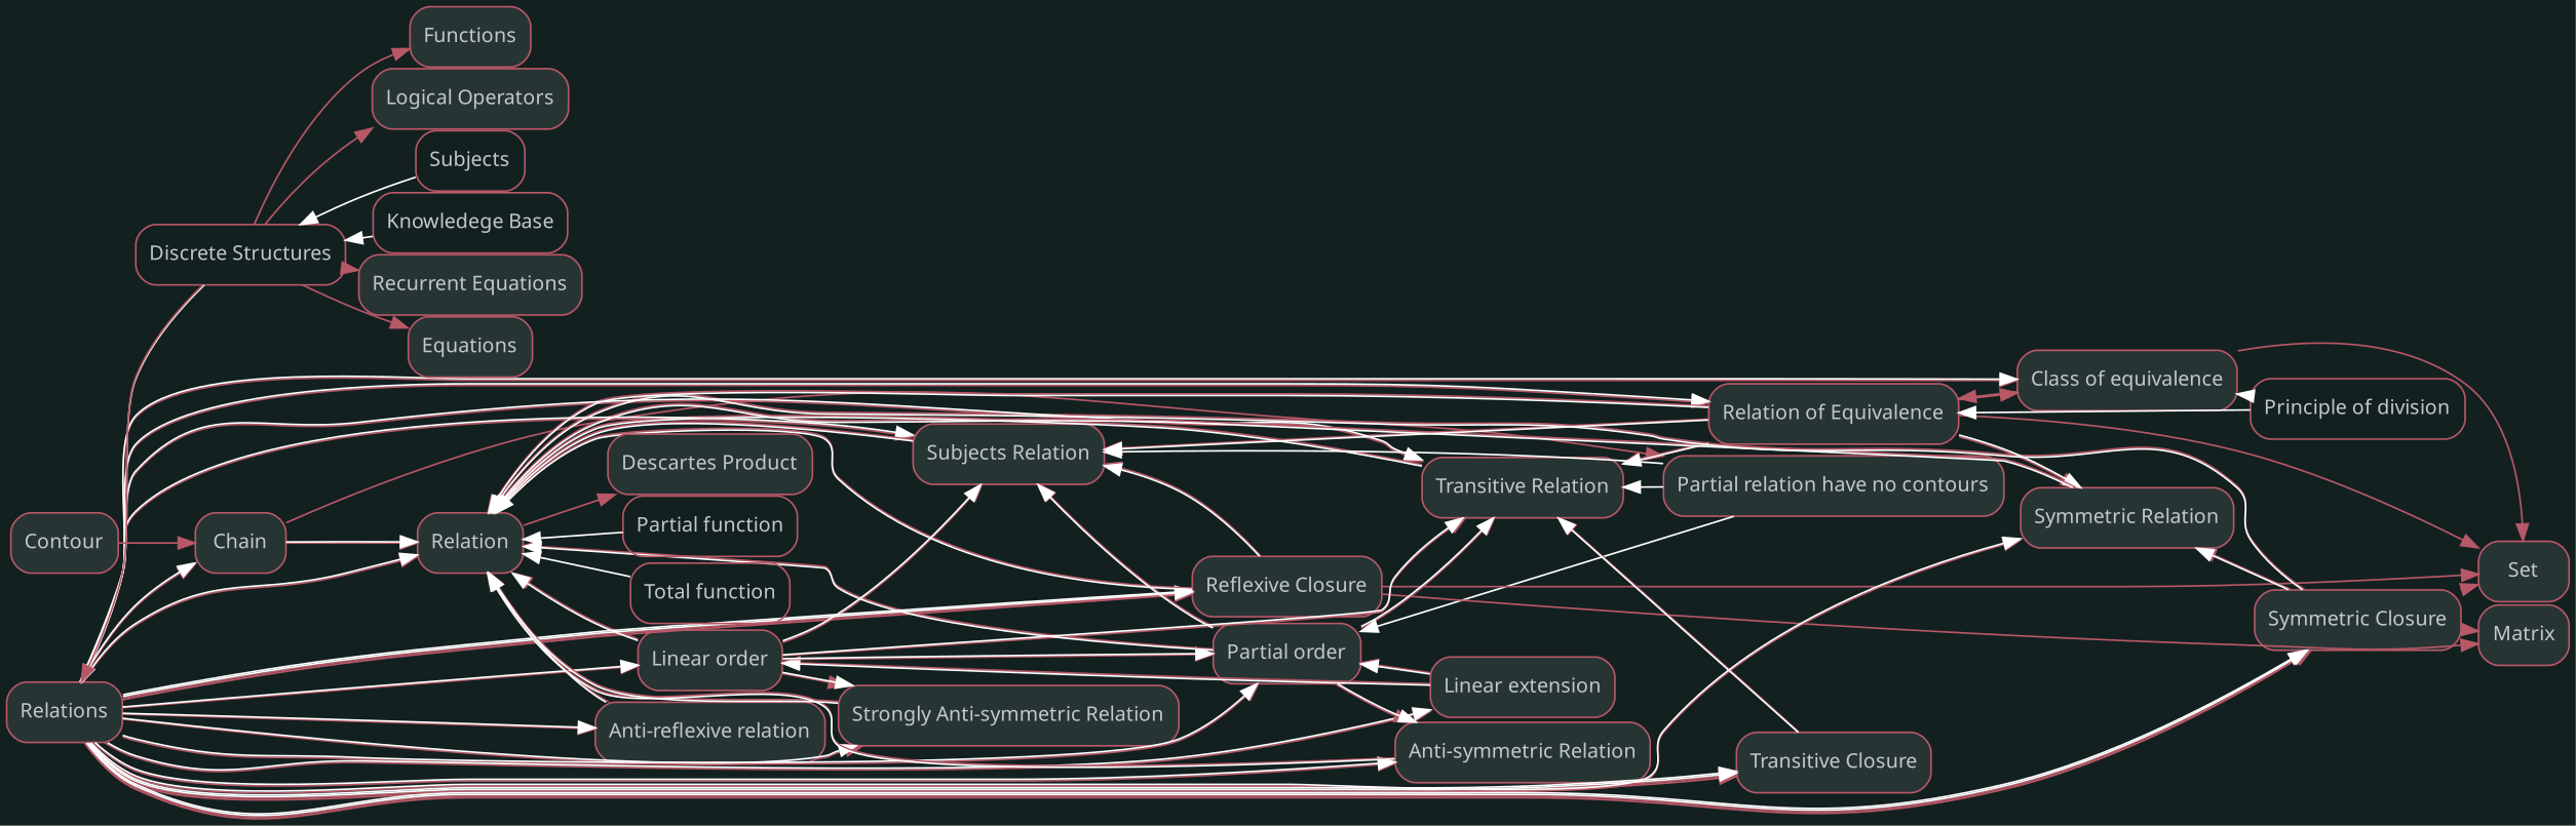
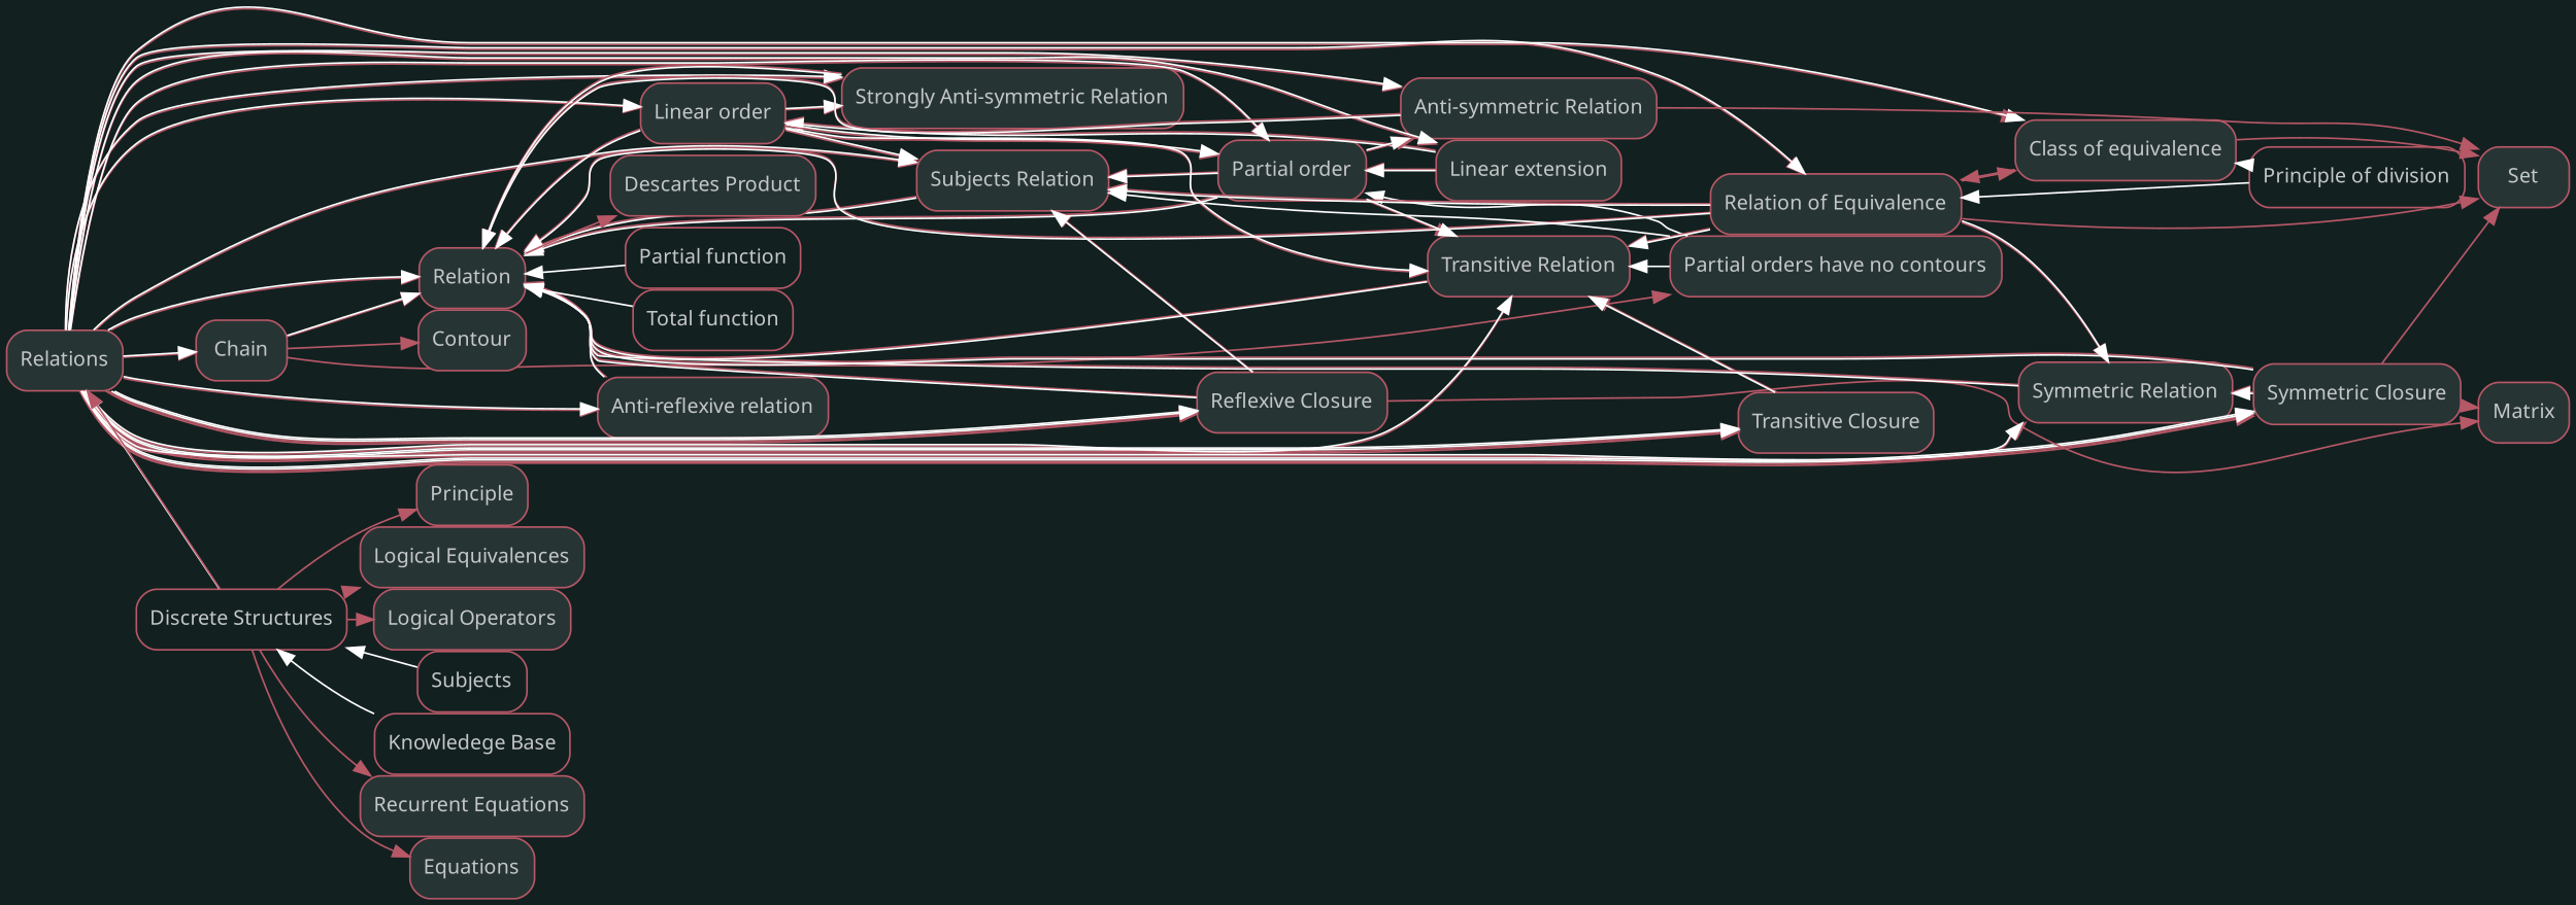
  digraph {
    bgcolor="#132020"
    nodesep=0
    rankdir=LR
    ranksep=0
    node [color="#b75867" fillcolor="#273434" fontcolor="#c4c7c7" fontname=sans fontsize="12px" labelfontname=sans shape=rectangle style="rounded,filled"]
    edge [color="#b75867"]
    n1 [label=Relations]
    n2 [label=Chain]
    n3 [label="Linear extension"]
    n4 [label="Linear order"]
    n5 [label="Partial order"]
    n6 [label="Class of equivalence"]
    n7 [label="Relation of Equivalence"]
    n8 [label="Transitive Closure"]
    n9 [label="Symmetric Closure"]
    n10 [label="Reflexive Closure"]
    n11 [label="Transitive Relation"]
    n12 [label="Strongly Anti-symmetric Relation"]
    n13 [label="Anti-symmetric Relation"]
    n14 [label="Symmetric Relation"]
    n15 [label="Anti-reflexive relation"]
    n16 [label="Subjects Relation"]
    n17 [label=Relation]
-   n18 [label="Partial relation have no contours"]
+   n18 [label="Partial orders have no contours"]
    n19 [fillcolor="#FFFFFF" label="Discrete Structures" style=rounded]
    n20 [label=Contour]
    n21 [label=Set]
    n22 [fillcolor="#FFFFFF" label="Principle of division" style=rounded]
    n23 [label=Matrix]
    n24 [label="Descartes Product"]
    n25 [fillcolor="#FFFFFF" label="Partial function" style=rounded]
    n26 [fillcolor="#FFFFFF" label="Total function" style=rounded]
    n27 [label="Recurrent Equations"]
    n28 [label=Equations]
-   n29 [label=Functions]
+   n29 [label=Principle]
+   n30 [label="Logical Equivalences"]
    n31 [label="Logical Operators"]
    n32 [fillcolor="#FFFFFF" label=Subjects style=rounded]
    n33 [fillcolor="#FFFFFF" label="Knowledege Base" style=rounded]
    subgraph sub_1 {
      n1
      n2
      n3
      n4
      n5
      n6
      n7
      n8
      n9
      n10
      n11
      n12
      n13
      n14
      n15
      n16
      n17
    }
    subgraph sub_2 {
      n1
      n8
    }
    subgraph sub_3 {
      n1
      n3
      n4
      n5
      n18
    }
    subgraph sub_4 {
      n1
      n19
    }
    subgraph sub_5 {
      n2
      n17
      n18
      n20
    }
    subgraph sub_6 {
      n1
      n2
    }
    subgraph sub_7 {
      n3
      n4
      n5
    }
    subgraph sub_8 {
      n1
      n3
    }
    subgraph sub_9 {
      n4
      n5
      n11
      n12
      n16
      n17
    }
    subgraph sub_10 {
      n1
      n3
      n4
    }
    subgraph sub_11 {
      n5
      n11
      n13
      n16
      n17
    }
    subgraph sub_12 {
      n6
      n7
      n21
    }
    subgraph sub_13 {
      n1
      n6
      n22
    }
    subgraph sub_14 {
      n1
      n10
    }
    subgraph sub_15 {
      n6
      n7
      n11
      n14
      n16
      n17
      n21
    }
    subgraph sub_16 {
      n1
      n7
      n22
    }
    subgraph sub_17 {
      n8
      n11
    }
    subgraph sub_18 {
      n9
      n14
      n17
      n21
      n23
    }
    subgraph sub_19 {
      n1
      n9
    }
    subgraph sub_20 {
      n10
      n16
      n17
      n21
      n23
    }
    subgraph sub_21 {
      n11
      n17
    }
    subgraph sub_22 {
      n1
      n4
      n5
      n7
      n8
      n11
      n18
    }
    subgraph sub_23 {
      n12
      n17
    }
    subgraph sub_24 {
      n1
      n4
      n12
    }
    subgraph sub_25 {
      n13
      n17
    }
    subgraph sub_26 {
      n1
      n5
      n13
    }
    subgraph sub_27 {
      n14
      n17
    }
    subgraph sub_28 {
      n1
      n7
      n9
      n14
    }
    subgraph sub_29 {
      n15
      n17
    }
    subgraph sub_30 {
      n1
      n15
    }
    subgraph sub_31 {
      n16
      n17
    }
    subgraph sub_32 {
      n1
      n4
      n5
      n7
      n10
      n16
      n18
    }
    subgraph sub_33 {
      n17
      n24
    }
    subgraph sub_34 {
      n1
      n2
      n4
      n5
      n7
      n9
      n10
      n11
      n12
      n13
      n14
      n15
      n16
      n17
      n25
      n26
    }
    subgraph sub_35 {
      n1
      n19
      n27
      n28
      n29
+     n30
      n31
    }
    subgraph sub_36 {
      n19
      n32
      n33
    }
    n1 -> n2
    n1 -> n3
    n1 -> n4
    n1 -> n5
    n1 -> n6
    n1 -> n7
    n1 -> n8
    n1 -> n8
    n1 -> n9
    n1 -> n9
    n1 -> n10
    n1 -> n10
    n1 -> n11
    n1 -> n12
    n1 -> n13
    n1 -> n14
    n1 -> n15
    n1 -> n16
    n1 -> n17
    n1 -> n19 [color="#FFFFFF" dir=back]
    n2 -> n1 [color="#FFFFFF" dir=back]
    n2 -> n17
    n2 -> n18
-   n20 -> n2
+   n2 -> n20
    n3 -> n1 [color="#FFFFFF" dir=back]
    n3 -> n4
    n3 -> n5
    n4 -> n1 [color="#FFFFFF" dir=back]
    n4 -> n3 [color="#FFFFFF" dir=back]
    n4 -> n5
    n4 -> n11
    n4 -> n12
    n4 -> n16
    n4 -> n17
    n5 -> n1 [color="#FFFFFF" dir=back]
    n5 -> n3 [color="#FFFFFF" dir=back]
    n5 -> n4 [color="#FFFFFF" dir=back]
    n5 -> n11
    n5 -> n13
    n5 -> n16
    n5 -> n17
    n5 -> n18 [color="#FFFFFF" dir=back]
    n6 -> n1 [color="#FFFFFF" dir=back]
    n6 -> n7
    n6 -> n21
    n6 -> n22 [color="#FFFFFF" dir=back]
    n7 -> n1 [color="#FFFFFF" dir=back]
    n7 -> n6
    n7 -> n11
    n7 -> n14
    n7 -> n16
    n7 -> n17
    n7 -> n21
    n7 -> n22 [color="#FFFFFF" dir=back]
    n8 -> n1 [color="#FFFFFF" dir=back]
    n8 -> n1 [color="#FFFFFF" dir=back]
    n8 -> n11
    n9 -> n1 [color="#FFFFFF" dir=back]
    n9 -> n1 [color="#FFFFFF" dir=back]
    n9 -> n14
    n9 -> n17
    n9 -> n21
    n9 -> n23
    n10 -> n1 [color="#FFFFFF" dir=back]
    n10 -> n1 [color="#FFFFFF" dir=back]
    n10 -> n16
    n10 -> n17
-   n10 -> n21
+   n13 -> n21
    n10 -> n23
    n11 -> n1 [color="#FFFFFF" dir=back]
    n11 -> n4 [color="#FFFFFF" dir=back]
    n11 -> n5 [color="#FFFFFF" dir=back]
    n11 -> n7 [color="#FFFFFF" dir=back]
    n11 -> n8 [color="#FFFFFF" dir=back]
    n11 -> n17
    n11 -> n18 [color="#FFFFFF" dir=back]
    n12 -> n1 [color="#FFFFFF" dir=back]
    n12 -> n4 [color="#FFFFFF" dir=back]
    n12 -> n17
    n13 -> n1 [color="#FFFFFF" dir=back]
    n13 -> n5 [color="#FFFFFF" dir=back]
    n13 -> n17
    n14 -> n1 [color="#FFFFFF" dir=back]
    n14 -> n7 [color="#FFFFFF" dir=back]
    n14 -> n9 [color="#FFFFFF" dir=back]
    n14 -> n17
    n15 -> n1 [color="#FFFFFF" dir=back]
    n15 -> n17
    n16 -> n1 [color="#FFFFFF" dir=back]
    n16 -> n4 [color="#FFFFFF" dir=back]
    n16 -> n5 [color="#FFFFFF" dir=back]
    n16 -> n7 [color="#FFFFFF" dir=back]
    n16 -> n10 [color="#FFFFFF" dir=back]
    n16 -> n17
    n16 -> n18 [color="#FFFFFF" dir=back]
    n17 -> n1 [color="#FFFFFF" dir=back]
    n17 -> n2 [color="#FFFFFF" dir=back]
    n17 -> n4 [color="#FFFFFF" dir=back]
    n17 -> n5 [color="#FFFFFF" dir=back]
    n17 -> n7 [color="#FFFFFF" dir=back]
    n17 -> n9 [color="#FFFFFF" dir=back]
    n17 -> n10 [color="#FFFFFF" dir=back]
    n17 -> n11 [color="#FFFFFF" dir=back]
    n17 -> n12 [color="#FFFFFF" dir=back]
    n17 -> n13 [color="#FFFFFF" dir=back]
    n17 -> n14 [color="#FFFFFF" dir=back]
    n17 -> n15 [color="#FFFFFF" dir=back]
    n17 -> n16 [color="#FFFFFF" dir=back]
    n17 -> n24
    n17 -> n25 [color="#FFFFFF" dir=back]
    n17 -> n26 [color="#FFFFFF" dir=back]
    n19 -> n1
    n19 -> n27
    n19 -> n28
    n19 -> n29
+   n19 -> n30
    n19 -> n31
    n19 -> n32 [color="#FFFFFF" dir=back]
    n19 -> n33 [color="#FFFFFF" dir=back]
  }
